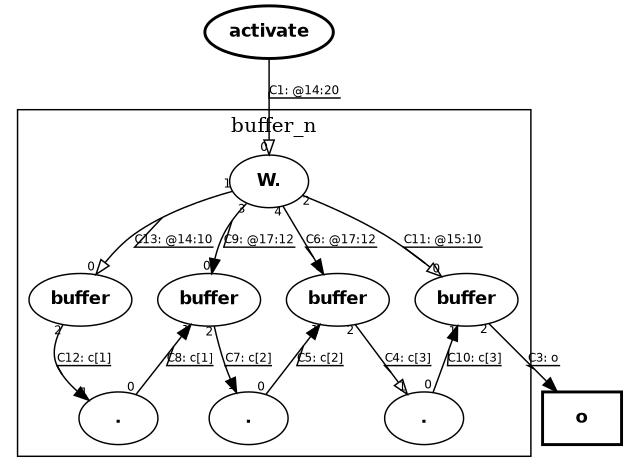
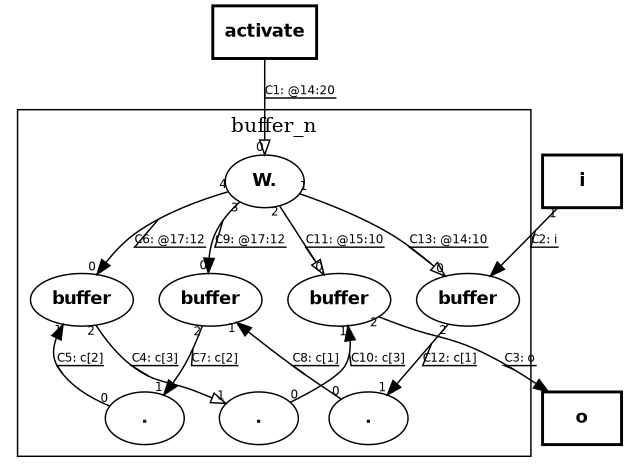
  digraph {
    node [fontname="Helvetica-Bold" fontsize=12 shape=ellipse]
    edge [arrowhead=normal arrowtail=dot decorate=1 dir=forward fontname=Helvetica fontsize=8 headlabel=0 labelfontname=Helvetica labelfontsize=8 taillabel=1]
-   n1 [label=activate style=bold]
+   n1 [label=activate shape=box style=bold]
+   n2 [label=i shape=box style=bold]
    n3 [label=o shape=box style=bold]
    n4 [label="."]
    n5 [label="."]
    n6 [label="W."]
    n7 [label=buffer]
    n8 [label=buffer]
    n9 [label="."]
    n10 [label=buffer]
    n11 [label=buffer]
    subgraph sub_1 {
      n1
+     n2
      n3
    }
    subgraph cluster_2 {
      label=buffer_n
      n4
      n5
      n6
      n7
      n8
      n9
      n10
      n11
    }
    n1 -> n6 [arrowhead=onormal label="C1: @14:20" taillabel=""]
+   n2 -> n7 [arrowtail=odot label="C2: i" headlabel=""]
    n6 -> n7 [arrowhead=onormal label="C13: @14:10"]
    n6 -> n8 [arrowhead=onormal label="C11: @15:10" taillabel=2]
    n6 -> n10 [label="C9: @17:12" taillabel=3]
    n6 -> n11 [label="C6: @17:12" taillabel=4]
    n7 -> n5 [headlabel=1 label="C12: c[1]" taillabel=2]
    n8 -> n3 [label="C3: o" taillabel=2 headlabel=""]
    n8 -> n4 [arrowhead=odot arrowtail=normal dir=back label="C10: c[3]"]
    n10 -> n5 [arrowhead=odot arrowtail=normal dir=back label="C8: c[1]"]
    n10 -> n9 [headlabel=1 label="C7: c[2]" taillabel=2]
    n11 -> n4 [arrowhead=onormal headlabel=1 label="C4: c[3]" taillabel=2]
    n11 -> n9 [arrowhead=odot arrowtail=normal dir=back label="C5: c[2]"]
  }
